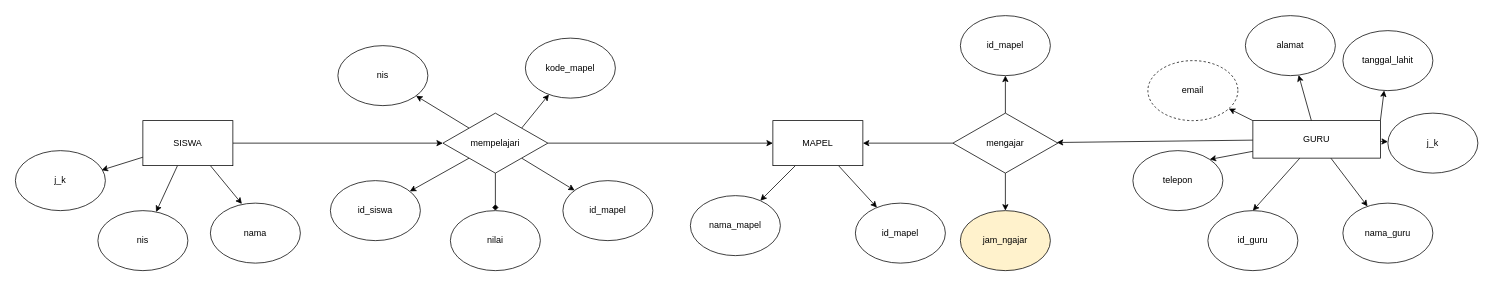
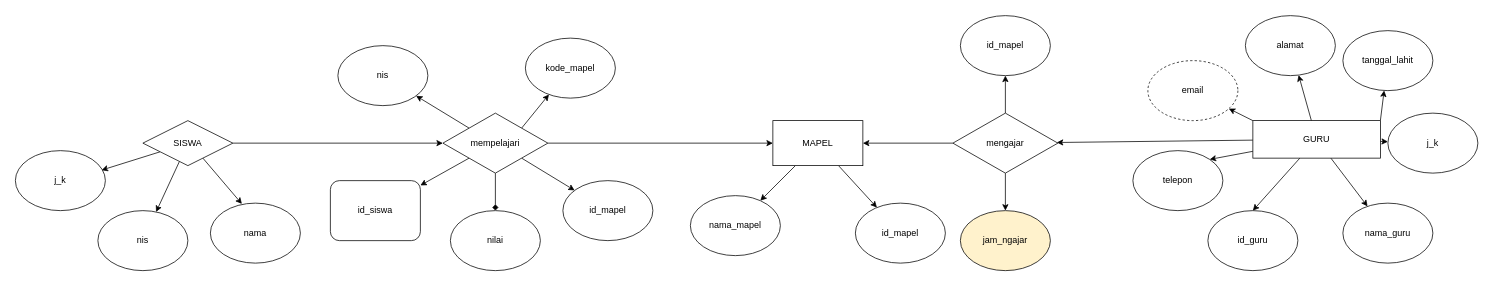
  <mxCell id="0" />
  <mxCell id="1" parent="0" />
  <mxCell id="2" style="edgeStyle=none;html=1;" parent="1" source="4" target="23" edge="1"><mxGeometry relative="1" as="geometry" /></mxCell>
  <mxCell id="3" style="edgeStyle=none;html=1;" parent="1" source="4" target="22" edge="1"><mxGeometry relative="1" as="geometry" /></mxCell>
  <mxCell id="4" value="MAPEL" style="rounded=0;whiteSpace=wrap;html=1;" parent="1" vertex="1"><mxGeometry x="1030" y="160" width="120" height="60" as="geometry" /></mxCell>
  <mxCell id="5" style="edgeStyle=none;html=1;entryX=0.958;entryY=0.325;entryDx=0;entryDy=0;entryPerimeter=0;" parent="1" source="9" target="21" edge="1"><mxGeometry relative="1" as="geometry" /></mxCell>
  <mxCell id="6" style="edgeStyle=none;html=1;" parent="1" source="9" target="19" edge="1"><mxGeometry relative="1" as="geometry" /></mxCell>
  <mxCell id="7" style="edgeStyle=none;html=1;exitX=0.75;exitY=1;exitDx=0;exitDy=0;entryX=0.35;entryY=0.013;entryDx=0;entryDy=0;entryPerimeter=0;" parent="1" source="9" target="20" edge="1"><mxGeometry relative="1" as="geometry" /></mxCell>
  <mxCell id="8" style="edgeStyle=none;html=1;entryX=0;entryY=0.5;entryDx=0;entryDy=0;" parent="1" source="9" target="41" edge="1"><mxGeometry relative="1" as="geometry" /></mxCell>
- <mxCell id="9" value="SISWA" style="rounded=0;whiteSpace=wrap;html=1;" parent="1" vertex="1"><mxGeometry x="190" y="160" width="120" height="60" as="geometry" /></mxCell>
+ <mxCell id="9" value="SISWA" style="rhombus;whiteSpace=wrap;html=1;" parent="1" vertex="1"><mxGeometry x="190" y="160" width="120" height="60" as="geometry" /></mxCell>
  <mxCell id="10" style="edgeStyle=none;html=1;entryX=0.5;entryY=0;entryDx=0;entryDy=0;" parent="1" source="18" target="24" edge="1"><mxGeometry relative="1" as="geometry" /></mxCell>
  <mxCell id="11" style="edgeStyle=none;html=1;" parent="1" source="18" target="25" edge="1"><mxGeometry relative="1" as="geometry" /></mxCell>
  <mxCell id="12" style="edgeStyle=none;html=1;" parent="1" source="18" target="26" edge="1"><mxGeometry relative="1" as="geometry" /></mxCell>
  <mxCell id="13" style="edgeStyle=none;html=1;exitX=1;exitY=0;exitDx=0;exitDy=0;" parent="1" source="18" target="27" edge="1"><mxGeometry relative="1" as="geometry" /></mxCell>
  <mxCell id="14" style="edgeStyle=none;html=1;" parent="1" source="18" target="28" edge="1"><mxGeometry relative="1" as="geometry" /></mxCell>
  <mxCell id="15" style="edgeStyle=none;html=1;exitX=0;exitY=0;exitDx=0;exitDy=0;" parent="1" source="18" target="29" edge="1"><mxGeometry relative="1" as="geometry" /></mxCell>
  <mxCell id="16" style="edgeStyle=none;html=1;entryX=1;entryY=0;entryDx=0;entryDy=0;" parent="1" source="18" target="30" edge="1"><mxGeometry relative="1" as="geometry" /></mxCell>
  <mxCell id="17" style="edgeStyle=none;html=1;" parent="1" source="18" target="34" edge="1"><mxGeometry relative="1" as="geometry" /></mxCell>
  <mxCell id="18" value="GURU" style="rounded=0;whiteSpace=wrap;html=1;" parent="1" vertex="1"><mxGeometry x="1670" y="160" width="170" height="50" as="geometry" /></mxCell>
  <mxCell id="19" value="nis" style="ellipse;whiteSpace=wrap;html=1;" parent="1" vertex="1"><mxGeometry x="130" y="280" width="120" height="80" as="geometry" /></mxCell>
  <mxCell id="20" value="nama" style="ellipse;whiteSpace=wrap;html=1;" parent="1" vertex="1"><mxGeometry x="280" y="270" width="120" height="80" as="geometry" /></mxCell>
  <mxCell id="21" value="j_k" style="ellipse;whiteSpace=wrap;html=1;" parent="1" vertex="1"><mxGeometry x="20" y="200" width="120" height="80" as="geometry" /></mxCell>
  <mxCell id="22" value="id_mapel" style="ellipse;whiteSpace=wrap;html=1;" parent="1" vertex="1"><mxGeometry x="1140" y="270" width="120" height="80" as="geometry" /></mxCell>
  <mxCell id="23" value="nama_mapel" style="ellipse;whiteSpace=wrap;html=1;" parent="1" vertex="1"><mxGeometry x="920" y="260" width="120" height="80" as="geometry" /></mxCell>
  <mxCell id="24" value="id_guru" style="ellipse;whiteSpace=wrap;html=1;" parent="1" vertex="1"><mxGeometry x="1610" y="280" width="120" height="80" as="geometry" /></mxCell>
  <mxCell id="25" value="nama_guru&lt;br&gt;" style="ellipse;whiteSpace=wrap;html=1;" parent="1" vertex="1"><mxGeometry x="1790" y="270" width="120" height="80" as="geometry" /></mxCell>
  <mxCell id="26" value="j_k" style="ellipse;whiteSpace=wrap;html=1;" parent="1" vertex="1"><mxGeometry x="1850" y="150" width="120" height="80" as="geometry" /></mxCell>
  <mxCell id="27" value="tanggal_lahit" style="ellipse;whiteSpace=wrap;html=1;" parent="1" vertex="1"><mxGeometry x="1790" y="40" width="120" height="80" as="geometry" /></mxCell>
  <mxCell id="28" value="alamat" style="ellipse;whiteSpace=wrap;html=1;" parent="1" vertex="1"><mxGeometry x="1660" y="20" width="120" height="80" as="geometry" /></mxCell>
  <mxCell id="29" value="email" style="ellipse;whiteSpace=wrap;html=1;dashed=1;" parent="1" vertex="1"><mxGeometry x="1530" y="80" width="120" height="80" as="geometry" /></mxCell>
  <mxCell id="30" value="telepon" style="ellipse;whiteSpace=wrap;html=1;" parent="1" vertex="1"><mxGeometry x="1510" y="200" width="120" height="80" as="geometry" /></mxCell>
  <mxCell id="31" style="edgeStyle=none;html=1;entryX=1;entryY=0.5;entryDx=0;entryDy=0;" parent="1" source="34" target="4" edge="1"><mxGeometry relative="1" as="geometry" /></mxCell>
  <mxCell id="32" style="edgeStyle=none;html=1;entryX=0.5;entryY=1;entryDx=0;entryDy=0;" parent="1" source="34" target="45" edge="1"><mxGeometry relative="1" as="geometry" /></mxCell>
  <mxCell id="33" style="edgeStyle=none;html=1;" parent="1" source="34" target="46" edge="1"><mxGeometry relative="1" as="geometry" /></mxCell>
  <mxCell id="34" value="mengajar" style="rhombus;whiteSpace=wrap;html=1;" parent="1" vertex="1"><mxGeometry x="1270" y="150" width="140" height="80" as="geometry" /></mxCell>
  <mxCell id="35" style="edgeStyle=none;html=1;entryX=0;entryY=0.5;entryDx=0;entryDy=0;" parent="1" source="41" target="4" edge="1"><mxGeometry relative="1" as="geometry" /></mxCell>
  <mxCell id="36" style="edgeStyle=none;html=1;exitX=0;exitY=0;exitDx=0;exitDy=0;" parent="1" source="41" target="42" edge="1"><mxGeometry relative="1" as="geometry" /></mxCell>
  <mxCell id="37" style="edgeStyle=none;html=1;exitX=1;exitY=0;exitDx=0;exitDy=0;" parent="1" source="41" target="43" edge="1"><mxGeometry relative="1" as="geometry" /></mxCell>
  <mxCell id="38" style="edgeStyle=none;html=1;endArrow=diamond;" parent="1" source="41" target="44" edge="1"><mxGeometry relative="1" as="geometry" /></mxCell>
  <mxCell id="39" style="edgeStyle=none;html=1;exitX=0;exitY=1;exitDx=0;exitDy=0;" parent="1" source="41" target="47" edge="1"><mxGeometry relative="1" as="geometry" /></mxCell>
  <mxCell id="40" style="edgeStyle=none;html=1;exitX=1;exitY=1;exitDx=0;exitDy=0;" parent="1" source="41" target="48" edge="1"><mxGeometry relative="1" as="geometry" /></mxCell>
  <mxCell id="41" value="mempelajari" style="rhombus;whiteSpace=wrap;html=1;" parent="1" vertex="1"><mxGeometry x="590" y="150" width="140" height="80" as="geometry" /></mxCell>
  <mxCell id="42" value="nis" style="ellipse;whiteSpace=wrap;html=1;" parent="1" vertex="1"><mxGeometry x="450" y="60" width="120" height="80" as="geometry" /></mxCell>
  <mxCell id="43" value="kode_mapel" style="ellipse;whiteSpace=wrap;html=1;" parent="1" vertex="1"><mxGeometry x="700" y="50" width="120" height="80" as="geometry" /></mxCell>
  <mxCell id="44" value="nilai" style="ellipse;whiteSpace=wrap;html=1;" parent="1" vertex="1"><mxGeometry x="600" y="280" width="120" height="80" as="geometry" /></mxCell>
  <mxCell id="45" value="id_mapel" style="ellipse;whiteSpace=wrap;html=1;" parent="1" vertex="1"><mxGeometry x="1280" y="20" width="120" height="80" as="geometry" /></mxCell>
  <mxCell id="46" value="jam_ngajar" style="ellipse;whiteSpace=wrap;html=1;fillColor=#fff2cc;" parent="1" vertex="1"><mxGeometry x="1280" y="280" width="120" height="80" as="geometry" /></mxCell>
- <mxCell id="47" value="id_siswa" style="ellipse;whiteSpace=wrap;html=1;" parent="1" vertex="1"><mxGeometry x="440" y="240" width="120" height="80" as="geometry" /></mxCell>
+ <mxCell id="47" value="id_siswa" style="whiteSpace=wrap;html=1;rounded=1;" parent="1" vertex="1"><mxGeometry x="440" y="240" width="120" height="80" as="geometry" /></mxCell>
  <mxCell id="48" value="id_mapel" style="ellipse;whiteSpace=wrap;html=1;" parent="1" vertex="1"><mxGeometry x="750" y="240" width="120" height="80" as="geometry" /></mxCell>
